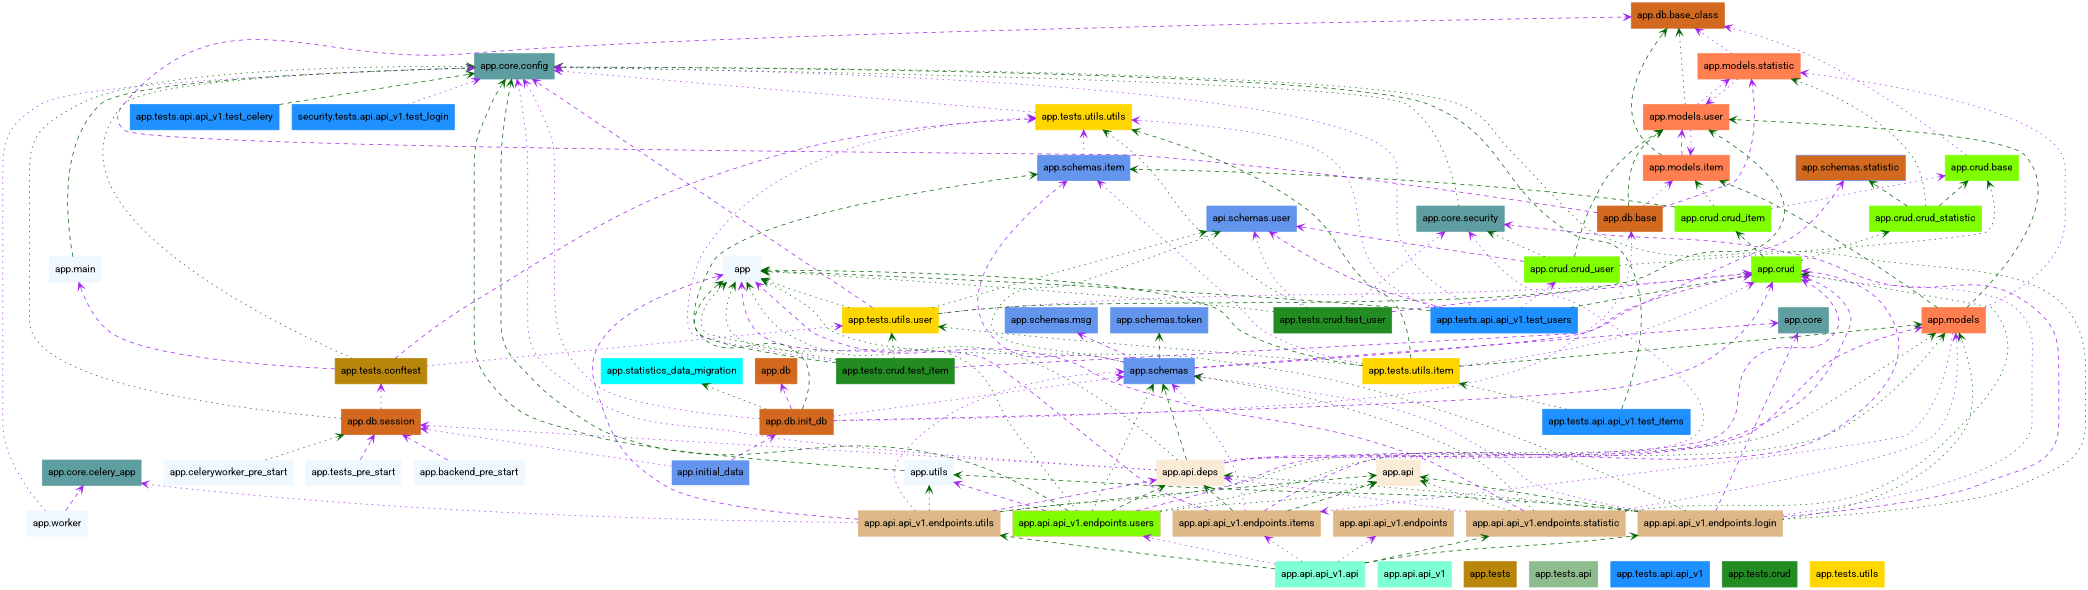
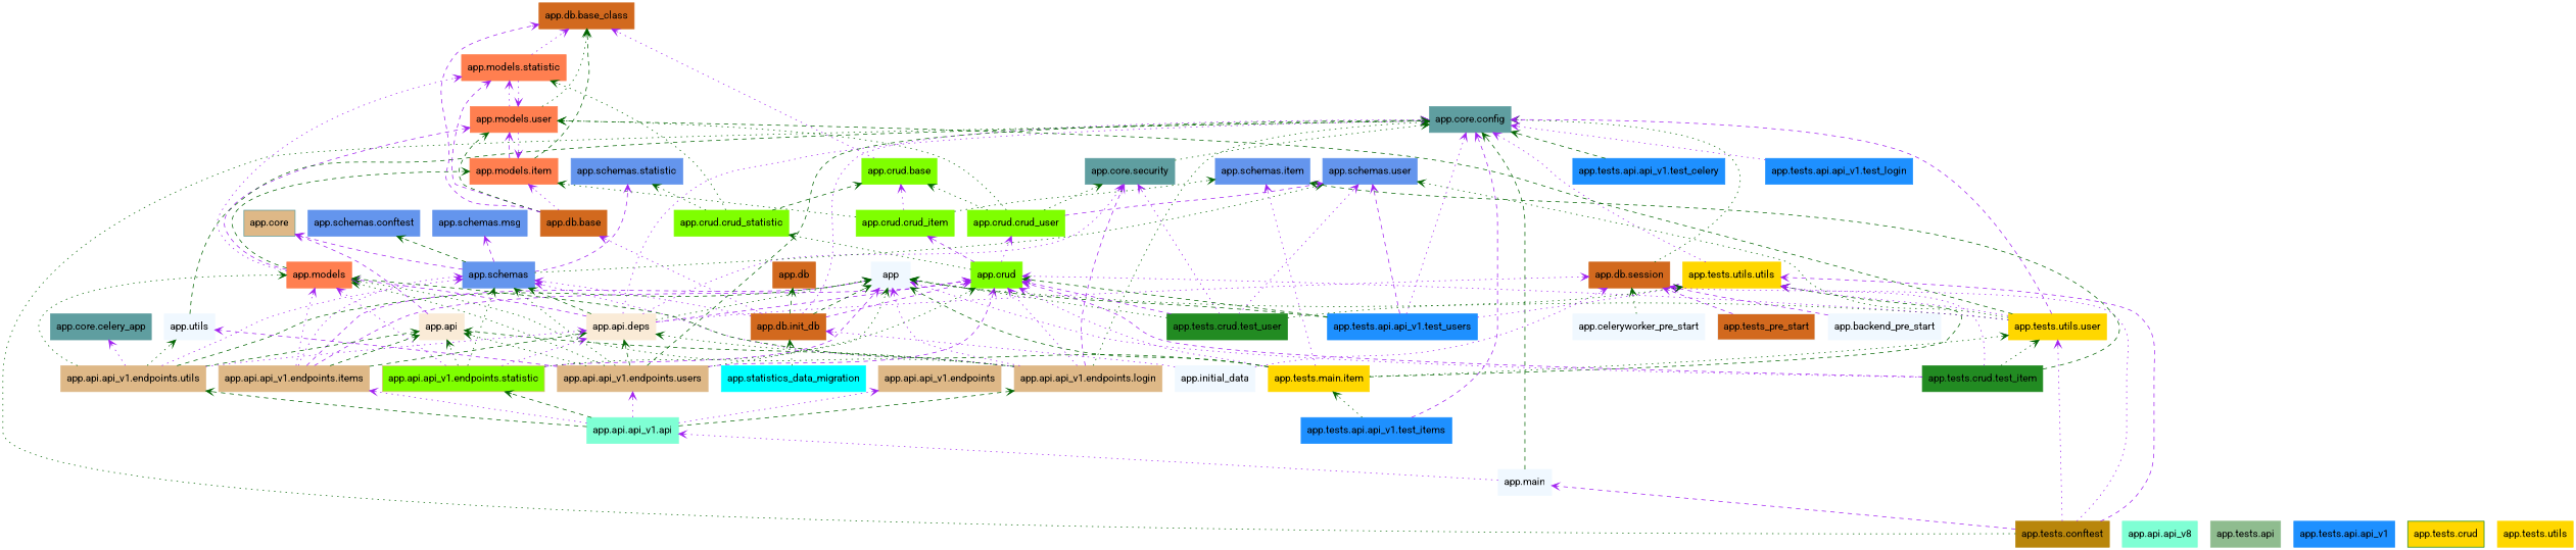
  digraph {
    fontname=Roboto
    rankdir=BT
    node [color=aliceblue fontname=Roboto shape=box style=filled]
    edge [arrowhead=open arrowtail=none color=purple fontname=Roboto style=dotted]
    n1 [label=app]
    n2 [color=antiquewhite label="app.api"]
-   n3 [color=aquamarine label="app.api.api_v1"]
+   n3 [color=aquamarine label="app.api.api_v8"]
    n4 [color=aquamarine label="app.api.api_v1.api"]
    n5 [color=burlywood label="app.api.api_v1.endpoints"]
    n6 [color=burlywood label="app.api.api_v1.endpoints.items"]
    n7 [color=burlywood label="app.api.api_v1.endpoints.login"]
-   n8 [color=burlywood label="app.api.api_v1.endpoints.statistic"]
-   n9 [color=burlywood label="app.api.api_v1.endpoints.users" fillcolor=chartreuse]
+   n8 [color=burlywood label="app.api.api_v1.endpoints.statistic" fillcolor=chartreuse]
+   n9 [color=burlywood label="app.api.api_v1.endpoints.users"]
    n10 [color=burlywood label="app.api.api_v1.endpoints.utils"]
    n11 [color=antiquewhite label="app.api.deps"]
    n12 [color=chartreuse label="app.crud"]
    n13 [color=coral label="app.models"]
    n14 [color=cornflowerblue label="app.schemas"]
-   n15 [color=cadetblue label="app.core"]
+   n15 [color=cadetblue label="app.core" fillcolor=burlywood]
    n16 [color=cadetblue label="app.core.config"]
    n17 [color=cadetblue label="app.core.security"]
    n18 [label="app.utils"]
    n19 [color=cadetblue label="app.core.celery_app"]
    n20 [color=chocolate label="app.db.session"]
    n21 [color=chartreuse label="app.crud.crud_item"]
    n22 [color=chartreuse label="app.crud.crud_statistic"]
    n23 [color=chartreuse label="app.crud.crud_user"]
    n24 [color=coral label="app.models.item"]
    n25 [color=coral label="app.models.statistic"]
    n26 [color=coral label="app.models.user"]
    n27 [color=cornflowerblue label="app.schemas.item"]
-   n28 [color=cornflowerblue label="app.schemas.statistic" fillcolor=chocolate]
-   n29 [color=cornflowerblue label="api.schemas.user"]
+   n28 [color=cornflowerblue label="app.schemas.statistic"]
+   n29 [color=cornflowerblue label="app.schemas.user"]
    n30 [color=cornflowerblue label="app.schemas.msg"]
-   n31 [color=cornflowerblue label="app.schemas.token"]
+   n31 [color=cornflowerblue label="app.schemas.conftest"]
    n32 [label="app.backend_pre_start"]
    n33 [label="app.celeryworker_pre_start"]
    n34 [color=chartreuse label="app.crud.base"]
    n35 [color=chocolate label="app.db.base_class"]
    n36 [color=chocolate label="app.db"]
    n37 [color=chocolate label="app.db.base"]
    n38 [color=chocolate label="app.db.init_db"]
    n39 [color=cyan label="app.statistics_data_migration"]
-   n40 [label="app.initial_data" fillcolor=cornflowerblue]
+   n40 [label="app.initial_data"]
    n41 [label="app.main"]
-   n42 [color=darkgoldenrod label="app.tests"]
    n43 [color=darkseagreen label="app.tests.api"]
    n44 [color=dodgerblue label="app.tests.api.api_v1"]
    n45 [color=dodgerblue label="app.tests.api.api_v1.test_celery"]
    n46 [color=dodgerblue label="app.tests.api.api_v1.test_items"]
-   n47 [color=gold label="app.tests.utils.item"]
+   n47 [color=gold label="app.tests.main.item"]
    n48 [color=gold label="app.tests.utils.utils"]
    n49 [color=gold label="app.tests.utils.user"]
-   n50 [color=dodgerblue label="security.tests.api.api_v1.test_login"]
+   n50 [color=dodgerblue label="app.tests.api.api_v1.test_login"]
    n51 [color=dodgerblue label="app.tests.api.api_v1.test_users"]
    n52 [color=darkgoldenrod label="app.tests.conftest"]
-   n53 [color=forestgreen label="app.tests.crud"]
+   n53 [color=forestgreen label="app.tests.crud" fillcolor=gold]
    n54 [color=forestgreen label="app.tests.crud.test_item"]
    n55 [color=forestgreen label="app.tests.crud.test_user"]
    n56 [color=gold label="app.tests.utils"]
-   n57 [label="app.tests_pre_start"]
-   n58 [label="app.worker"]
+   n57 [label="app.tests_pre_start" fillcolor=chocolate]
    n4 -> n5
    n4 -> n6
    n4 -> n7 [color=darkgreen style=dashed]
    n4 -> n8 [color=darkgreen style=dashed]
    n4 -> n9
    n4 -> n10 [color=darkgreen style=dashed]
    n6 -> n1 [style=dashed]
    n6 -> n2 [color=darkgreen style=dashed]
    n6 -> n11 [color=darkgreen style=dashed]
    n6 -> n12 [style=dashed]
-   n13 -> n6
+   n6 -> n13
    n6 -> n14
-   n7 -> n1 [color=darkgreen]
+   n7 -> n1
    n7 -> n2 [color=darkgreen style=dashed]
    n7 -> n11 [color=darkgreen]
    n7 -> n12
    n7 -> n13 [color=darkgreen]
    n7 -> n14
-   n7 -> n15 [style=dashed]
+   n2 -> n15 [style=dashed]
    n7 -> n16 [color=darkgreen]
    n7 -> n17 [style=dashed]
-   n7 -> n18 [color=darkgreen style=dashed]
    n8 -> n1 [style=dashed]
    n8 -> n2 [color=darkgreen]
    n8 -> n11
    n8 -> n12 [color=darkgreen]
    n8 -> n13
    n8 -> n14 [color=darkgreen]
    n9 -> n1 [color=darkgreen]
    n9 -> n2 [color=darkgreen]
    n9 -> n11 [color=darkgreen style=dashed]
    n9 -> n12 [style=dashed]
    n9 -> n13 [color=darkgreen]
    n9 -> n14 [color=darkgreen]
    n9 -> n16 [color=darkgreen style=dashed]
    n9 -> n18 [style=dashed]
-   n10 -> n1 [style=dashed]
+   n10 -> n1 [color=darkgreen style=dashed]
    n10 -> n2 [color=darkgreen style=dashed]
-   n10 -> n11 [style=dashed]
+   n10 -> n11
    n10 -> n13 [color=darkgreen]
    n10 -> n14
    n10 -> n18 [color=darkgreen]
    n10 -> n19
    n11 -> n1 [color=darkgreen]
    n11 -> n12 [style=dashed]
    n11 -> n13 [style=dashed]
    n11 -> n14 [color=darkgreen style=dashed]
    n11 -> n16
    n11 -> n17
    n11 -> n20
-   n12 -> n21 [color=darkgreen style=dashed]
+   n12 -> n21 [style=dashed]
    n12 -> n22 [color=darkgreen]
-   n51 -> n23
+   n12 -> n23
    n13 -> n24 [color=darkgreen style=dashed]
    n13 -> n25
-   n13 -> n26 [color=darkgreen style=dashed]
+   n13 -> n26 [style=dashed]
    n14 -> n15 [style=dashed]
-   n14 -> n27 [style=dashed]
    n14 -> n28 [style=dashed]
    n14 -> n29 [color=darkgreen]
    n14 -> n30 [style=dashed]
    n14 -> n31 [color=darkgreen style=dashed]
    n17 -> n16 [color=darkgreen]
    n18 -> n16 [color=darkgreen style=dashed]
    n20 -> n16 [color=darkgreen]
    n21 -> n24 [color=darkgreen]
-   n21 -> n27 [color=darkgreen style=dashed]
+   n21 -> n27 [color=darkgreen]
    n21 -> n34
    n22 -> n25 [color=darkgreen]
-   n22 -> n28 [color=darkgreen style=dashed]
+   n22 -> n28 [color=darkgreen]
    n22 -> n34 [color=darkgreen style=dashed]
    n23 -> n17 [color=darkgreen]
-   n23 -> n26 [color=darkgreen style=dashed]
+   n23 -> n26 [color=darkgreen]
    n23 -> n29 [style=dashed]
    n23 -> n34 [color=darkgreen]
    n24 -> n26 [style=dashed]
    n24 -> n35 [color=darkgreen style=dashed]
    n25 -> n26
    n25 -> n35
    n26 -> n24
    n26 -> n25
    n26 -> n35 [color=darkgreen]
    n32 -> n20 [style=dashed]
    n33 -> n20 [color=darkgreen]
    n34 -> n35
    n37 -> n24
    n37 -> n25 [style=dashed]
    n37 -> n26 [color=darkgreen style=dashed]
    n37 -> n35 [style=dashed]
    n38 -> n1 [color=darkgreen style=dashed]
    n38 -> n12 [style=dashed]
    n38 -> n14
    n38 -> n16
-   n38 -> n36 [style=dashed]
+   n38 -> n36 [color=darkgreen style=dashed]
    n38 -> n37
-   n38 -> n39 [color=darkgreen]
+   n39 -> n38 [color=darkgreen]
    n40 -> n20
-   n40 -> n38 [style=dashed]
+   n40 -> n38
+   n41 -> n4
    n41 -> n16 [color=darkgreen style=dashed]
    n45 -> n16 [color=darkgreen style=dashed]
-   n46 -> n16 [color=darkgreen style=dashed]
+   n46 -> n16 [style=dashed]
    n46 -> n47 [color=darkgreen]
    n47 -> n1 [color=darkgreen style=dashed]
    n47 -> n12
    n47 -> n13 [color=darkgreen style=dashed]
    n47 -> n27
    n47 -> n48 [color=darkgreen style=dashed]
    n47 -> n49 [color=darkgreen]
    n48 -> n16
    n49 -> n1 [color=darkgreen]
    n49 -> n12
    n49 -> n16 [style=dashed]
    n49 -> n26 [color=darkgreen style=dashed]
    n49 -> n29 [color=darkgreen]
-   n27 -> n48
+   n49 -> n48
    n50 -> n16
    n51 -> n1 [color=darkgreen style=dashed]
    n51 -> n12 [color=darkgreen style=dashed]
    n51 -> n16
    n51 -> n29 [style=dashed]
    n51 -> n48
    n52 -> n16 [color=darkgreen]
-   n20 -> n52
+   n52 -> n20
    n52 -> n41 [style=dashed]
    n52 -> n48 [style=dashed]
    n52 -> n49
-   n54 -> n1 [color=darkgreen]
+   n54 -> n1
    n54 -> n12 [style=dashed]
    n54 -> n27 [color=darkgreen style=dashed]
    n54 -> n48
    n54 -> n49 [color=darkgreen]
    n55 -> n1 [color=darkgreen]
    n55 -> n12 [style=dashed]
    n55 -> n17
    n55 -> n29
    n55 -> n48 [color=darkgreen]
    n57 -> n20 [style=dashed]
-   n58 -> n16
-   n58 -> n19 [style=dashed]
  }
